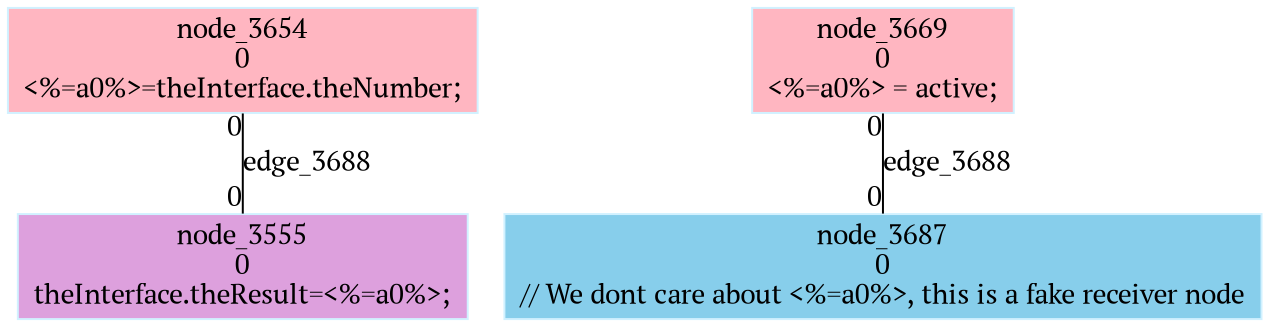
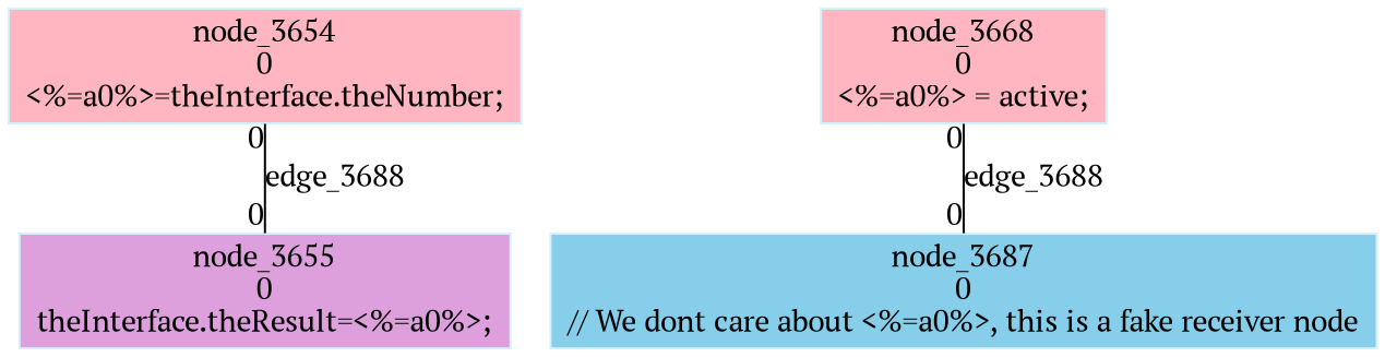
  digraph {
    fontname="PT Serif"
    node [color="#d1f1ff" fillcolor=lightpink fontname="PT Serif" shape=box style=filled]
    edge [arrowHead=none dir=none fontname="PT Serif" headlabel=0 taillabel=0]
    n1 [label="node_3654\n0\n<%=a0%>=theInterface.theNumber;\n"]
-   n2 [fillcolor=plum label="node_3555\n0\ntheInterface.theResult=<%=a0%>;\n"]
-   n3 [label="node_3669\n0\n<%=a0%> = active;\n"]
+   n2 [fillcolor=plum label="node_3655\n0\ntheInterface.theResult=<%=a0%>;\n"]
+   n3 [label="node_3668\n0\n<%=a0%> = active;\n"]
    n4 [fillcolor=skyblue label="node_3687\n0\n// We dont care about <%=a0%>, this is a fake receiver node\n"]
    n1 -> n2 [label=edge_3688]
    n3 -> n4 [label=edge_3688]
  }
